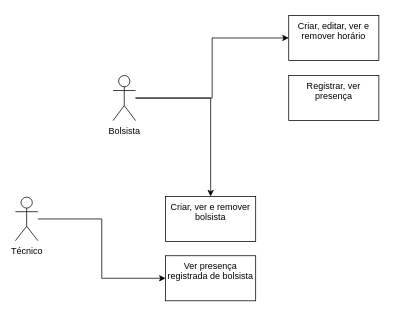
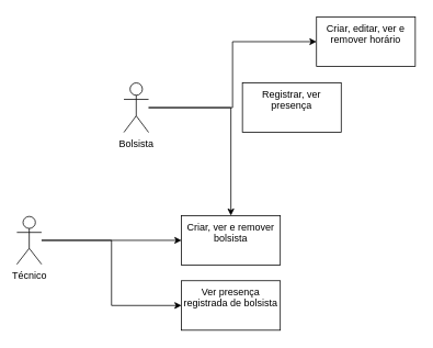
  <mxCell id="0" />
  <mxCell id="1" parent="0" />
  <mxCell id="2" value="" style="edgeStyle=orthogonalEdgeStyle;rounded=0;orthogonalLoop=1;jettySize=auto;html=1;" edge="1" parent="1" source="4" target="10"><mxGeometry relative="1" as="geometry" /></mxCell>
  <mxCell id="3" value="" style="edgeStyle=elbowEdgeStyle;rounded=0;orthogonalLoop=1;jettySize=auto;html=1;" edge="1" parent="1" source="4" target="6"><mxGeometry relative="1" as="geometry" /></mxCell>
  <mxCell id="4" value="Bolsista" style="shape=umlActor;verticalLabelPosition=bottom;verticalAlign=top;html=1;outlineConnect=0;" vertex="1" parent="1"><mxGeometry x="150" y="100" width="30" height="60" as="geometry" /></mxCell>
- <mxCell id="5" value="Registrar, ver presença" style="whiteSpace=wrap;html=1;verticalAlign=top;" vertex="1" parent="1"><mxGeometry x="384" y="100" width="120" height="60" as="geometry" /></mxCell>
+ <mxCell id="5" value="Registrar, ver presença" style="whiteSpace=wrap;html=1;verticalAlign=top;" vertex="1" parent="1"><mxGeometry x="294" y="100" width="120" height="60" as="geometry" /></mxCell>
  <mxCell id="6" value="Criar, editar, ver e remover horário" style="whiteSpace=wrap;html=1;verticalAlign=top;" vertex="1" parent="1"><mxGeometry x="384" y="20" width="120" height="60" as="geometry" /></mxCell>
+ <mxCell id="7" value="" style="edgeStyle=orthogonalEdgeStyle;rounded=0;orthogonalLoop=1;jettySize=auto;html=1;" edge="1" parent="1" source="9" target="10"><mxGeometry relative="1" as="geometry" /></mxCell>
  <mxCell id="8" value="" style="edgeStyle=elbowEdgeStyle;rounded=0;orthogonalLoop=1;jettySize=auto;html=1;" edge="1" parent="1" source="9" target="11"><mxGeometry relative="1" as="geometry" /></mxCell>
  <mxCell id="9" value="Técnico" style="shape=umlActor;verticalLabelPosition=bottom;verticalAlign=top;html=1;outlineConnect=0;" vertex="1" parent="1"><mxGeometry x="20" y="262" width="30" height="58" as="geometry" /></mxCell>
  <mxCell id="10" value="Criar, ver e remover bolsista" style="whiteSpace=wrap;html=1;verticalAlign=top;" vertex="1" parent="1"><mxGeometry x="220" y="261" width="120" height="60" as="geometry" /></mxCell>
  <mxCell id="11" value="Ver presença registrada de bolsista" style="whiteSpace=wrap;html=1;verticalAlign=top;" vertex="1" parent="1"><mxGeometry x="220" y="340" width="120" height="60" as="geometry" /></mxCell>
